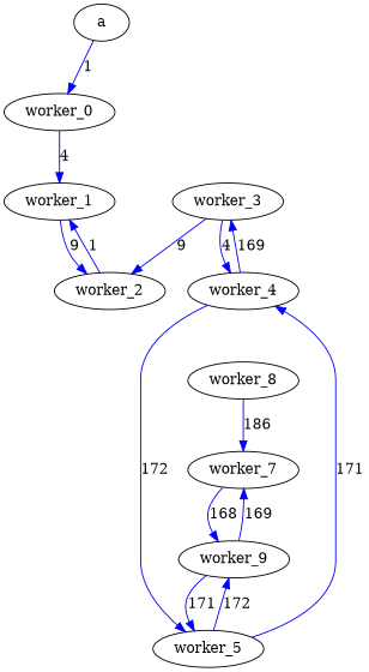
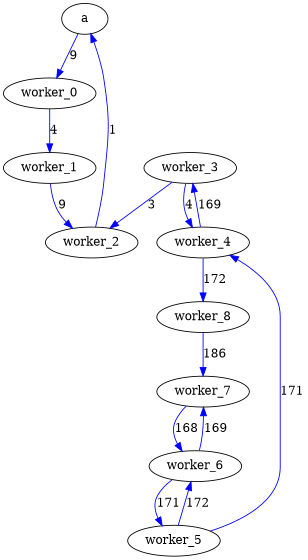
  digraph {
    edge [color=blue]
    a
    worker_0
    worker_1
    worker_2
    worker_3
    worker_4
    worker_5
-   worker_6 [label=worker_9]
+   worker_6
    worker_7
    worker_8
-   a -> worker_0 [label=1]
+   a -> worker_0 [label=9]
    worker_0 -> worker_1 [label=4]
    worker_1 -> worker_2 [label=9]
-   worker_2 -> worker_1 [label=1]
-   worker_3 -> worker_2 [label=9]
+   worker_2 -> a [label=1]
+   worker_3 -> worker_2 [label=3]
    worker_3 -> worker_4 [label=4]
    worker_4 -> worker_3 [label=169]
-   worker_4 -> worker_5 [label=172]
+   worker_4 -> worker_8 [label=172]
    worker_5 -> worker_4 [label=171]
    worker_5 -> worker_6 [label=172]
    worker_6 -> worker_5 [label=171]
    worker_6 -> worker_7 [label=169]
    worker_7 -> worker_6 [label=168]
    worker_8 -> worker_7 [label=186]
  }
